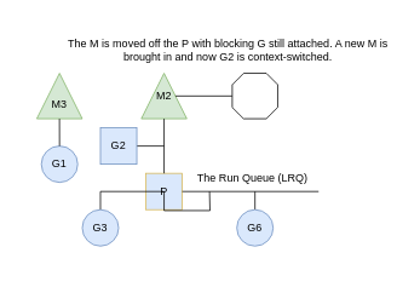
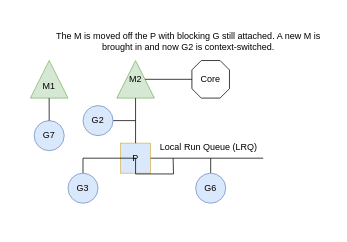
  <mxCell id="0" />
  <mxCell id="1" parent="0" />
  <mxCell id="2" value="" style="rounded=0;whiteSpace=wrap;html=1;strokeColor=none;fillColor=none;" parent="1" vertex="1"><mxGeometry x="20" y="20" width="420" height="280" as="geometry" /></mxCell>
  <mxCell id="3" value="" style="group" parent="1" vertex="1" connectable="0"><mxGeometry x="155" y="80" width="50" height="50" as="geometry" /></mxCell>
  <mxCell id="4" value="" style="verticalLabelPosition=bottom;verticalAlign=top;html=1;shape=mxgraph.basic.acute_triangle;dx=0.5;fillColor=#d5e8d4;strokeColor=#82b366;" parent="3" vertex="1"><mxGeometry width="50" height="50" as="geometry" /></mxCell>
  <mxCell id="5" value="M2" style="text;html=1;align=center;verticalAlign=middle;whiteSpace=wrap;rounded=0;" parent="3" vertex="1"><mxGeometry x="5" y="10" width="40" height="30" as="geometry" /></mxCell>
  <mxCell id="6" style="edgeStyle=orthogonalEdgeStyle;rounded=0;orthogonalLoop=1;jettySize=auto;html=1;exitX=1;exitY=0.5;exitDx=0;exitDy=0;endArrow=none;endFill=0;" parent="1" source="7" edge="1"><mxGeometry relative="1" as="geometry"><mxPoint x="180" y="160" as="targetPoint" /></mxGeometry></mxCell>
- <mxCell id="7" value="G2" style="whiteSpace=wrap;html=1;aspect=fixed;fillColor=#dae8fc;strokeColor=#6c8ebf;rounded=0;" parent="1" vertex="1"><mxGeometry x="110" y="140" width="40" height="40" as="geometry" /></mxCell>
+ <mxCell id="7" value="G2" style="ellipse;whiteSpace=wrap;html=1;aspect=fixed;fillColor=#dae8fc;strokeColor=#6c8ebf;" parent="1" vertex="1"><mxGeometry x="110" y="140" width="40" height="40" as="geometry" /></mxCell>
  <mxCell id="8" value="P" style="whiteSpace=wrap;html=1;aspect=fixed;fillColor=#dae8fc;strokeColor=#d6b656;" parent="1" vertex="1"><mxGeometry x="160" y="190" width="40" height="40" as="geometry" /></mxCell>
  <mxCell id="9" style="edgeStyle=orthogonalEdgeStyle;rounded=0;orthogonalLoop=1;jettySize=auto;html=1;exitX=0.5;exitY=1;exitDx=0;exitDy=0;exitPerimeter=0;entryX=0.5;entryY=0;entryDx=0;entryDy=0;endArrow=none;endFill=0;" parent="1" source="4" target="8" edge="1"><mxGeometry relative="1" as="geometry" /></mxCell>
  <mxCell id="10" value="" style="endArrow=none;html=1;rounded=0;exitX=1;exitY=0.5;exitDx=0;exitDy=0;" parent="1" source="8" edge="1"><mxGeometry width="50" height="50" relative="1" as="geometry"><mxPoint x="330" y="310" as="sourcePoint" /><mxPoint x="350" y="210" as="targetPoint" /></mxGeometry></mxCell>
  <mxCell id="11" style="edgeStyle=orthogonalEdgeStyle;rounded=0;orthogonalLoop=1;jettySize=auto;html=1;exitX=0.5;exitY=0;exitDx=0;exitDy=0;endArrow=none;endFill=0;" parent="1" source="12" edge="1"><mxGeometry relative="1" as="geometry"><mxPoint x="230" y="210" as="targetPoint" /></mxGeometry></mxCell>
  <mxCell id="12" value="G3" style="ellipse;whiteSpace=wrap;html=1;aspect=fixed;fillColor=#dae8fc;strokeColor=#6c8ebf;" parent="1" vertex="1"><mxGeometry x="90" y="230" width="40" height="40" as="geometry" /></mxCell>
  <mxCell id="13" style="edgeStyle=orthogonalEdgeStyle;rounded=0;orthogonalLoop=1;jettySize=auto;html=1;exitX=0.5;exitY=0;exitDx=0;exitDy=0;endArrow=none;endFill=0;" parent="1" source="14" edge="1"><mxGeometry relative="1" as="geometry"><mxPoint x="280" y="210" as="targetPoint" /></mxGeometry></mxCell>
  <mxCell id="14" value="G6" style="ellipse;whiteSpace=wrap;html=1;aspect=fixed;fillColor=#dae8fc;strokeColor=#6c8ebf;" parent="1" vertex="1"><mxGeometry x="260" y="230" width="40" height="40" as="geometry" /></mxCell>
- <mxCell id="15" value="G1" style="ellipse;whiteSpace=wrap;html=1;aspect=fixed;fillColor=#dae8fc;strokeColor=#6c8ebf;" parent="1" vertex="1"><mxGeometry x="45" y="160" width="40" height="40" as="geometry" /></mxCell>
- <mxCell id="16" value="The Run Queue (LRQ)" style="text;html=1;align=center;verticalAlign=middle;whiteSpace=wrap;rounded=0;" parent="1" vertex="1"><mxGeometry x="205" y="180" width="145" height="30" as="geometry" /></mxCell>
+ <mxCell id="15" value="G7" style="ellipse;whiteSpace=wrap;html=1;aspect=fixed;fillColor=#dae8fc;strokeColor=#6c8ebf;" parent="1" vertex="1"><mxGeometry x="45" y="160" width="40" height="40" as="geometry" /></mxCell>
+ <mxCell id="16" value="Local Run Queue (LRQ)" style="text;html=1;align=center;verticalAlign=middle;whiteSpace=wrap;rounded=0;" parent="1" vertex="1"><mxGeometry x="205" y="180" width="145" height="30" as="geometry" /></mxCell>
  <mxCell id="17" value="" style="verticalLabelPosition=bottom;verticalAlign=top;html=1;shape=mxgraph.basic.polygon;polyCoords=[[0.25,0],[0.75,0],[1,0.25],[1,0.75],[0.75,1],[0.25,1],[0,0.75],[0,0.25]];polyline=0;" parent="1" vertex="1"><mxGeometry x="255" y="80" width="50" height="50" as="geometry" /></mxCell>
  <mxCell id="18" value="" style="endArrow=none;html=1;rounded=0;exitX=0;exitY=0;exitDx=37.5;exitDy=25;exitPerimeter=0;" parent="1" source="4" target="17" edge="1"><mxGeometry width="50" height="50" relative="1" as="geometry"><mxPoint x="220" y="120" as="sourcePoint" /><mxPoint x="230" y="90" as="targetPoint" /></mxGeometry></mxCell>
+ <mxCell id="19" value="Core" style="text;html=1;align=center;verticalAlign=middle;whiteSpace=wrap;rounded=0;" parent="1" vertex="1"><mxGeometry x="260" y="90" width="40" height="30" as="geometry" /></mxCell>
  <mxCell id="20" value="The M is moved off the P with blocking G still attached. A new M is brought in and now G2 is context-switched." style="text;html=1;align=center;verticalAlign=middle;whiteSpace=wrap;rounded=0;" parent="1" vertex="1"><mxGeometry x="71" y="40" width="359" height="30" as="geometry" /></mxCell>
  <mxCell id="21" value="" style="group" parent="1" vertex="1" connectable="0"><mxGeometry x="40" y="80" width="50" height="50" as="geometry" /></mxCell>
  <mxCell id="22" value="" style="verticalLabelPosition=bottom;verticalAlign=top;html=1;shape=mxgraph.basic.acute_triangle;dx=0.5;fillColor=#d5e8d4;strokeColor=#82b366;" parent="21" vertex="1"><mxGeometry width="50" height="50" as="geometry" /></mxCell>
- <mxCell id="23" value="M3" style="text;html=1;align=center;verticalAlign=middle;whiteSpace=wrap;rounded=0;" parent="21" vertex="1"><mxGeometry x="5" y="20" width="40" height="30" as="geometry" /></mxCell>
+ <mxCell id="23" value="M1" style="text;html=1;align=center;verticalAlign=middle;whiteSpace=wrap;rounded=0;" parent="21" vertex="1"><mxGeometry x="5" y="20" width="40" height="30" as="geometry" /></mxCell>
  <mxCell id="24" value="" style="endArrow=none;html=1;rounded=0;" parent="1" edge="1"><mxGeometry width="50" height="50" relative="1" as="geometry"><mxPoint x="65" y="160" as="sourcePoint" /><mxPoint x="64.91" y="130.04" as="targetPoint" /></mxGeometry></mxCell>
